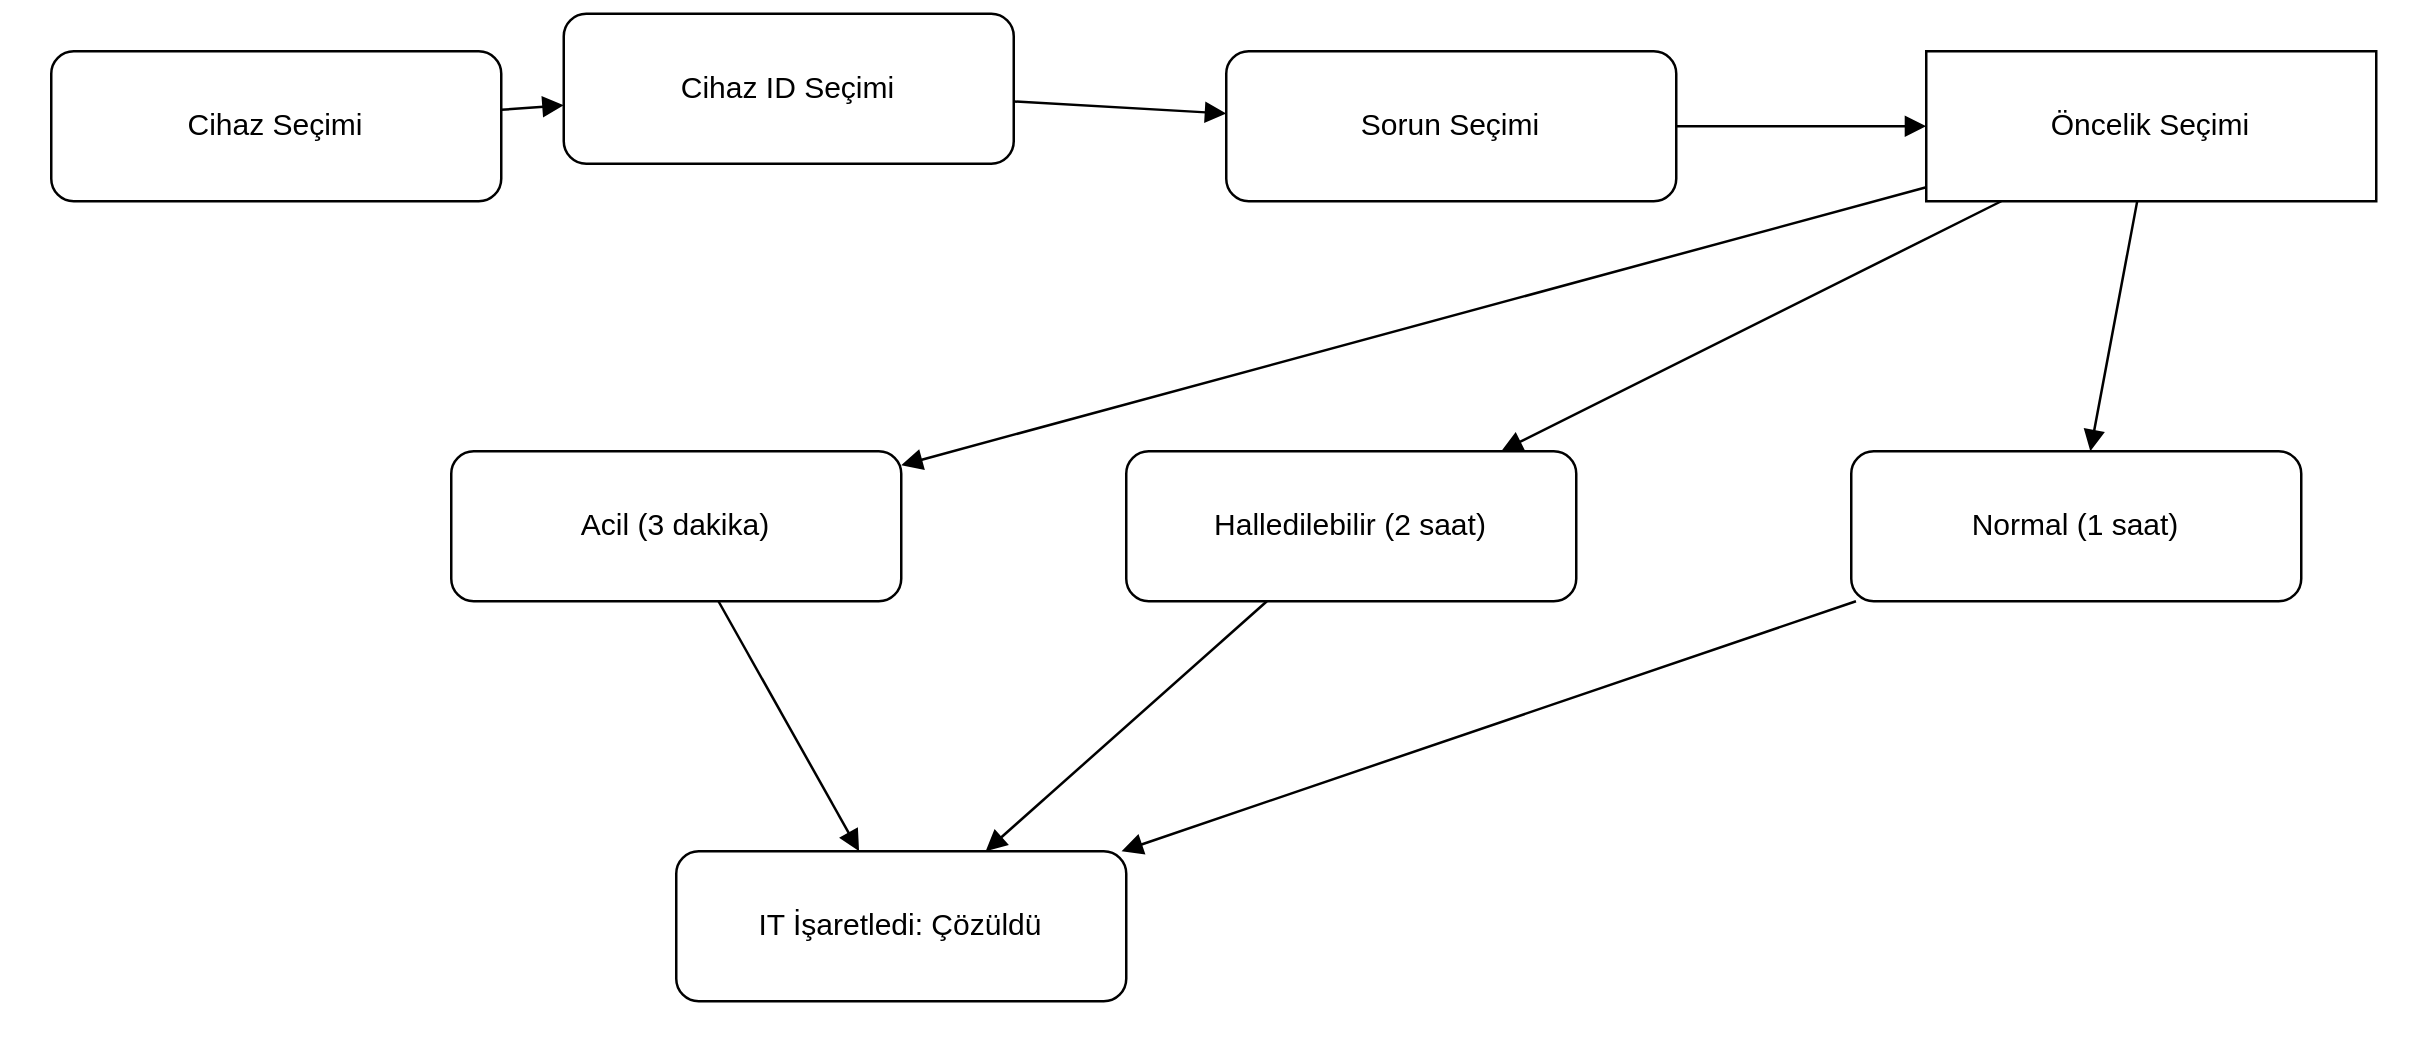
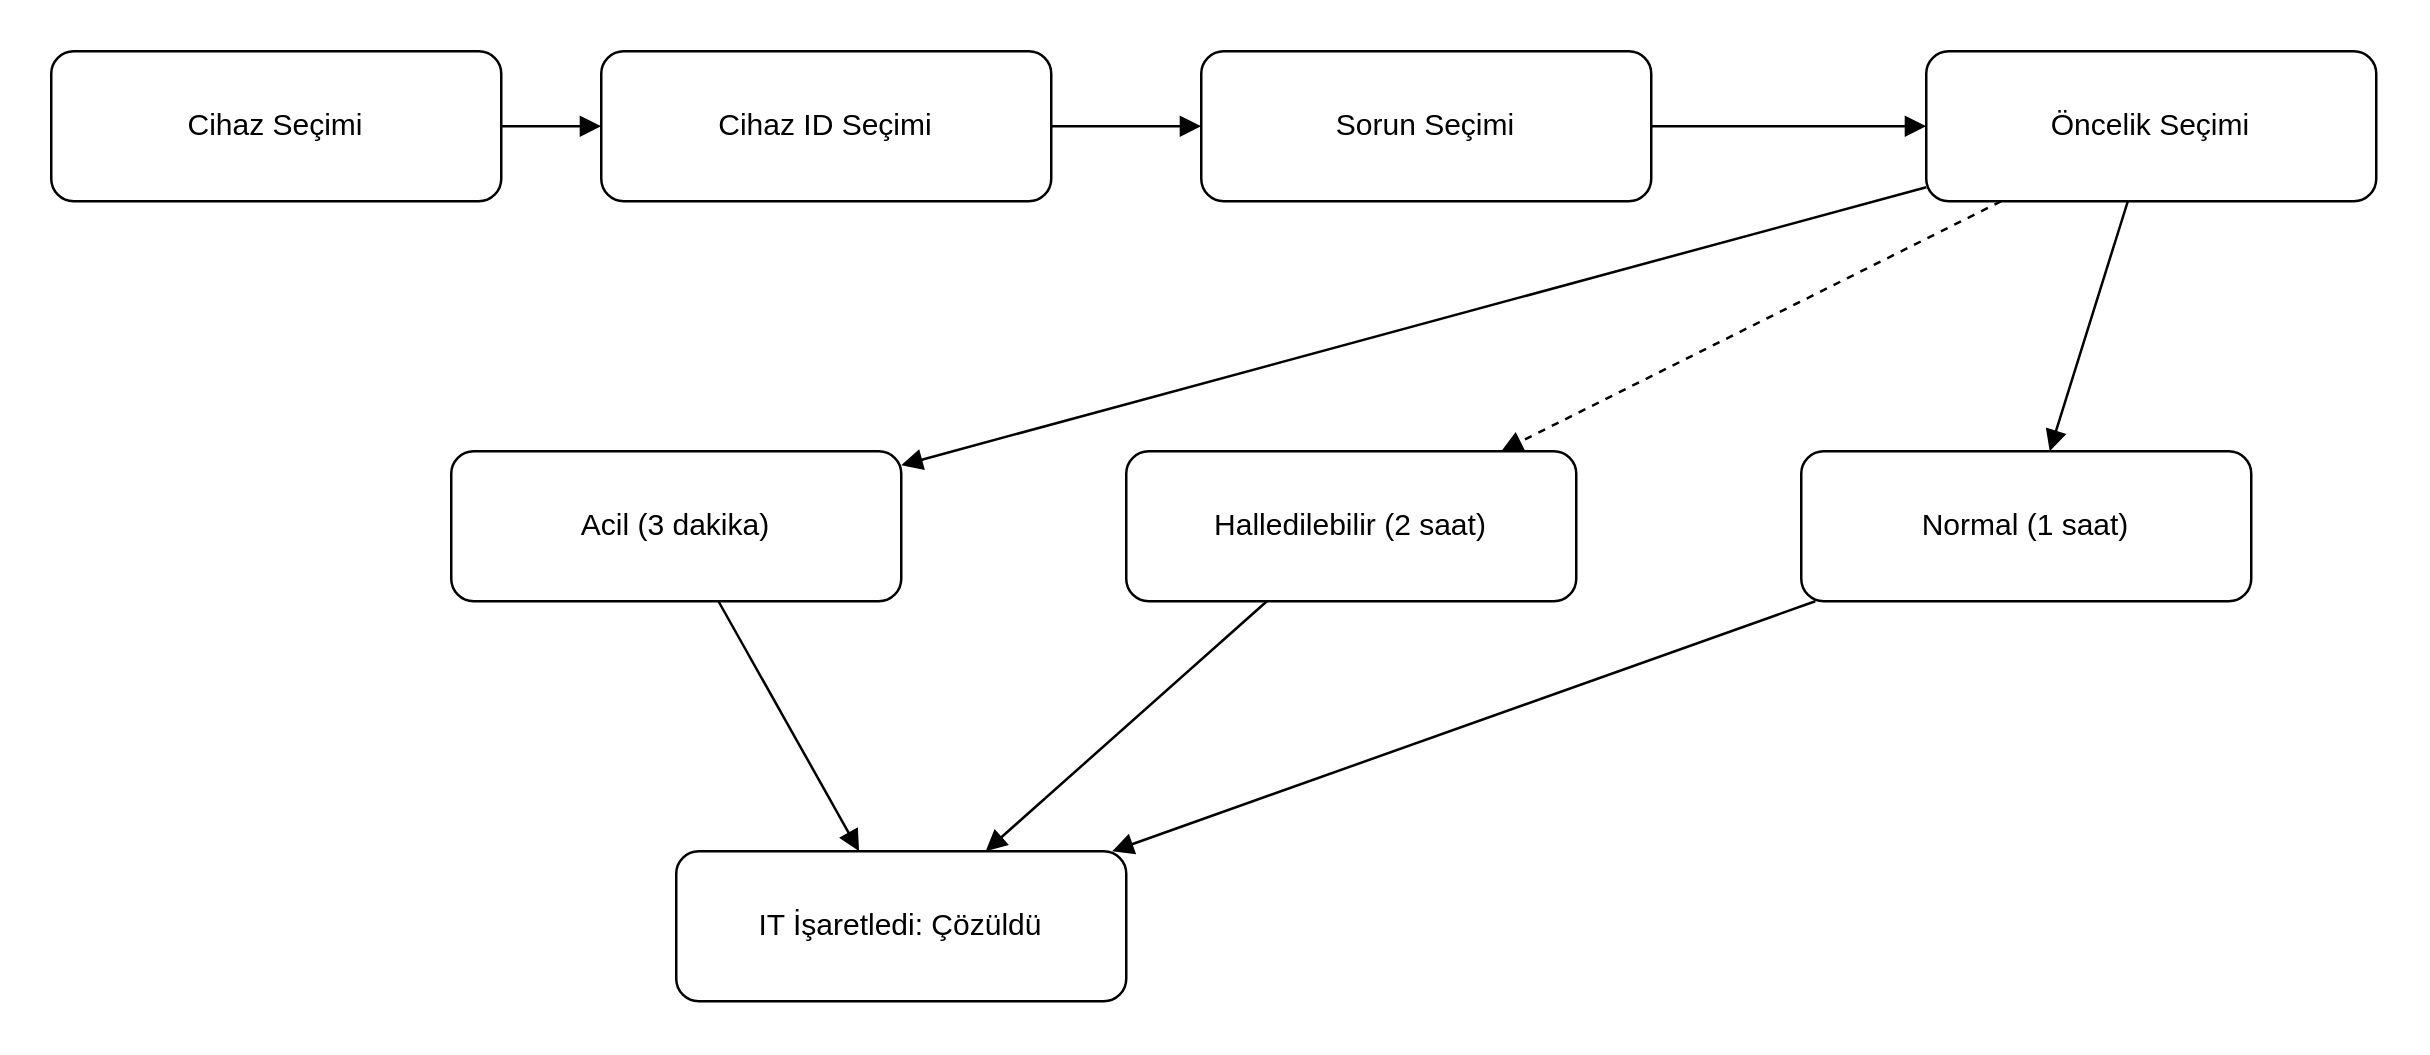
  <mxCell id="0" />
  <mxCell id="1" parent="0" />
  <mxCell id="2" value="Cihaz Seçimi" style="rounded=1;whiteSpace=wrap;html=1;" vertex="1" parent="1"><mxGeometry x="20" y="20" width="180" height="60" as="geometry" /></mxCell>
- <mxCell id="3" value="Cihaz ID Seçimi" style="rounded=1;whiteSpace=wrap;html=1;" vertex="1" parent="1"><mxGeometry x="225" y="5" width="180" height="60" as="geometry" /></mxCell>
- <mxCell id="4" value="Sorun Seçimi" style="rounded=1;whiteSpace=wrap;html=1;" vertex="1" parent="1"><mxGeometry x="490" y="20" width="180" height="60" as="geometry" /></mxCell>
- <mxCell id="5" value="Öncelik Seçimi" style="whiteSpace=wrap;html=1;rounded=0;" vertex="1" parent="1"><mxGeometry x="770" y="20" width="180" height="60" as="geometry" /></mxCell>
+ <mxCell id="3" value="Cihaz ID Seçimi" style="rounded=1;whiteSpace=wrap;html=1;" vertex="1" parent="1"><mxGeometry x="240" y="20" width="180" height="60" as="geometry" /></mxCell>
+ <mxCell id="4" value="Sorun Seçimi" style="rounded=1;whiteSpace=wrap;html=1;" vertex="1" parent="1"><mxGeometry x="480" y="20" width="180" height="60" as="geometry" /></mxCell>
+ <mxCell id="5" value="Öncelik Seçimi" style="rounded=1;whiteSpace=wrap;html=1;" vertex="1" parent="1"><mxGeometry x="770" y="20" width="180" height="60" as="geometry" /></mxCell>
  <mxCell id="6" value="Halledilebilir (2 saat)" style="rounded=1;whiteSpace=wrap;html=1;" vertex="1" parent="1"><mxGeometry x="450" y="180" width="180" height="60" as="geometry" /></mxCell>
- <mxCell id="7" value="Normal (1 saat)" style="rounded=1;whiteSpace=wrap;html=1;" vertex="1" parent="1"><mxGeometry x="740" y="180" width="180" height="60" as="geometry" /></mxCell>
+ <mxCell id="7" value="Normal (1 saat)" style="rounded=1;whiteSpace=wrap;html=1;" vertex="1" parent="1"><mxGeometry x="720" y="180" width="180" height="60" as="geometry" /></mxCell>
  <mxCell id="8" value="Acil (3 dakika)" style="rounded=1;whiteSpace=wrap;html=1;" vertex="1" parent="1"><mxGeometry x="180" y="180" width="180" height="60" as="geometry" /></mxCell>
  <mxCell id="9" value="IT İşaretledi: Çözüldü" style="rounded=1;whiteSpace=wrap;html=1;" vertex="1" parent="1"><mxGeometry x="270" y="340" width="180" height="60" as="geometry" /></mxCell>
  <mxCell id="10" style="endArrow=block;" edge="1" parent="1" source="2" target="3"><mxGeometry relative="1" as="geometry" /></mxCell>
  <mxCell id="11" style="endArrow=block;" edge="1" parent="1" source="3" target="4"><mxGeometry relative="1" as="geometry" /></mxCell>
  <mxCell id="12" style="endArrow=block;" edge="1" parent="1" source="4" target="5"><mxGeometry relative="1" as="geometry" /></mxCell>
- <mxCell id="13" style="endArrow=block;" edge="1" parent="1" source="5" target="6"><mxGeometry relative="1" as="geometry" /></mxCell>
+ <mxCell id="13" style="endArrow=block;dashed=1;" edge="1" parent="1" source="5" target="6"><mxGeometry relative="1" as="geometry" /></mxCell>
  <mxCell id="14" style="endArrow=block;" edge="1" parent="1" source="5" target="7"><mxGeometry relative="1" as="geometry" /></mxCell>
  <mxCell id="15" style="endArrow=block;" edge="1" parent="1" source="5" target="8"><mxGeometry relative="1" as="geometry" /></mxCell>
  <mxCell id="16" style="endArrow=block;" edge="1" parent="1" source="6" target="9"><mxGeometry relative="1" as="geometry" /></mxCell>
  <mxCell id="17" style="endArrow=block;" edge="1" parent="1" source="7" target="9"><mxGeometry relative="1" as="geometry" /></mxCell>
  <mxCell id="18" style="endArrow=block;" edge="1" parent="1" source="8" target="9"><mxGeometry relative="1" as="geometry" /></mxCell>
